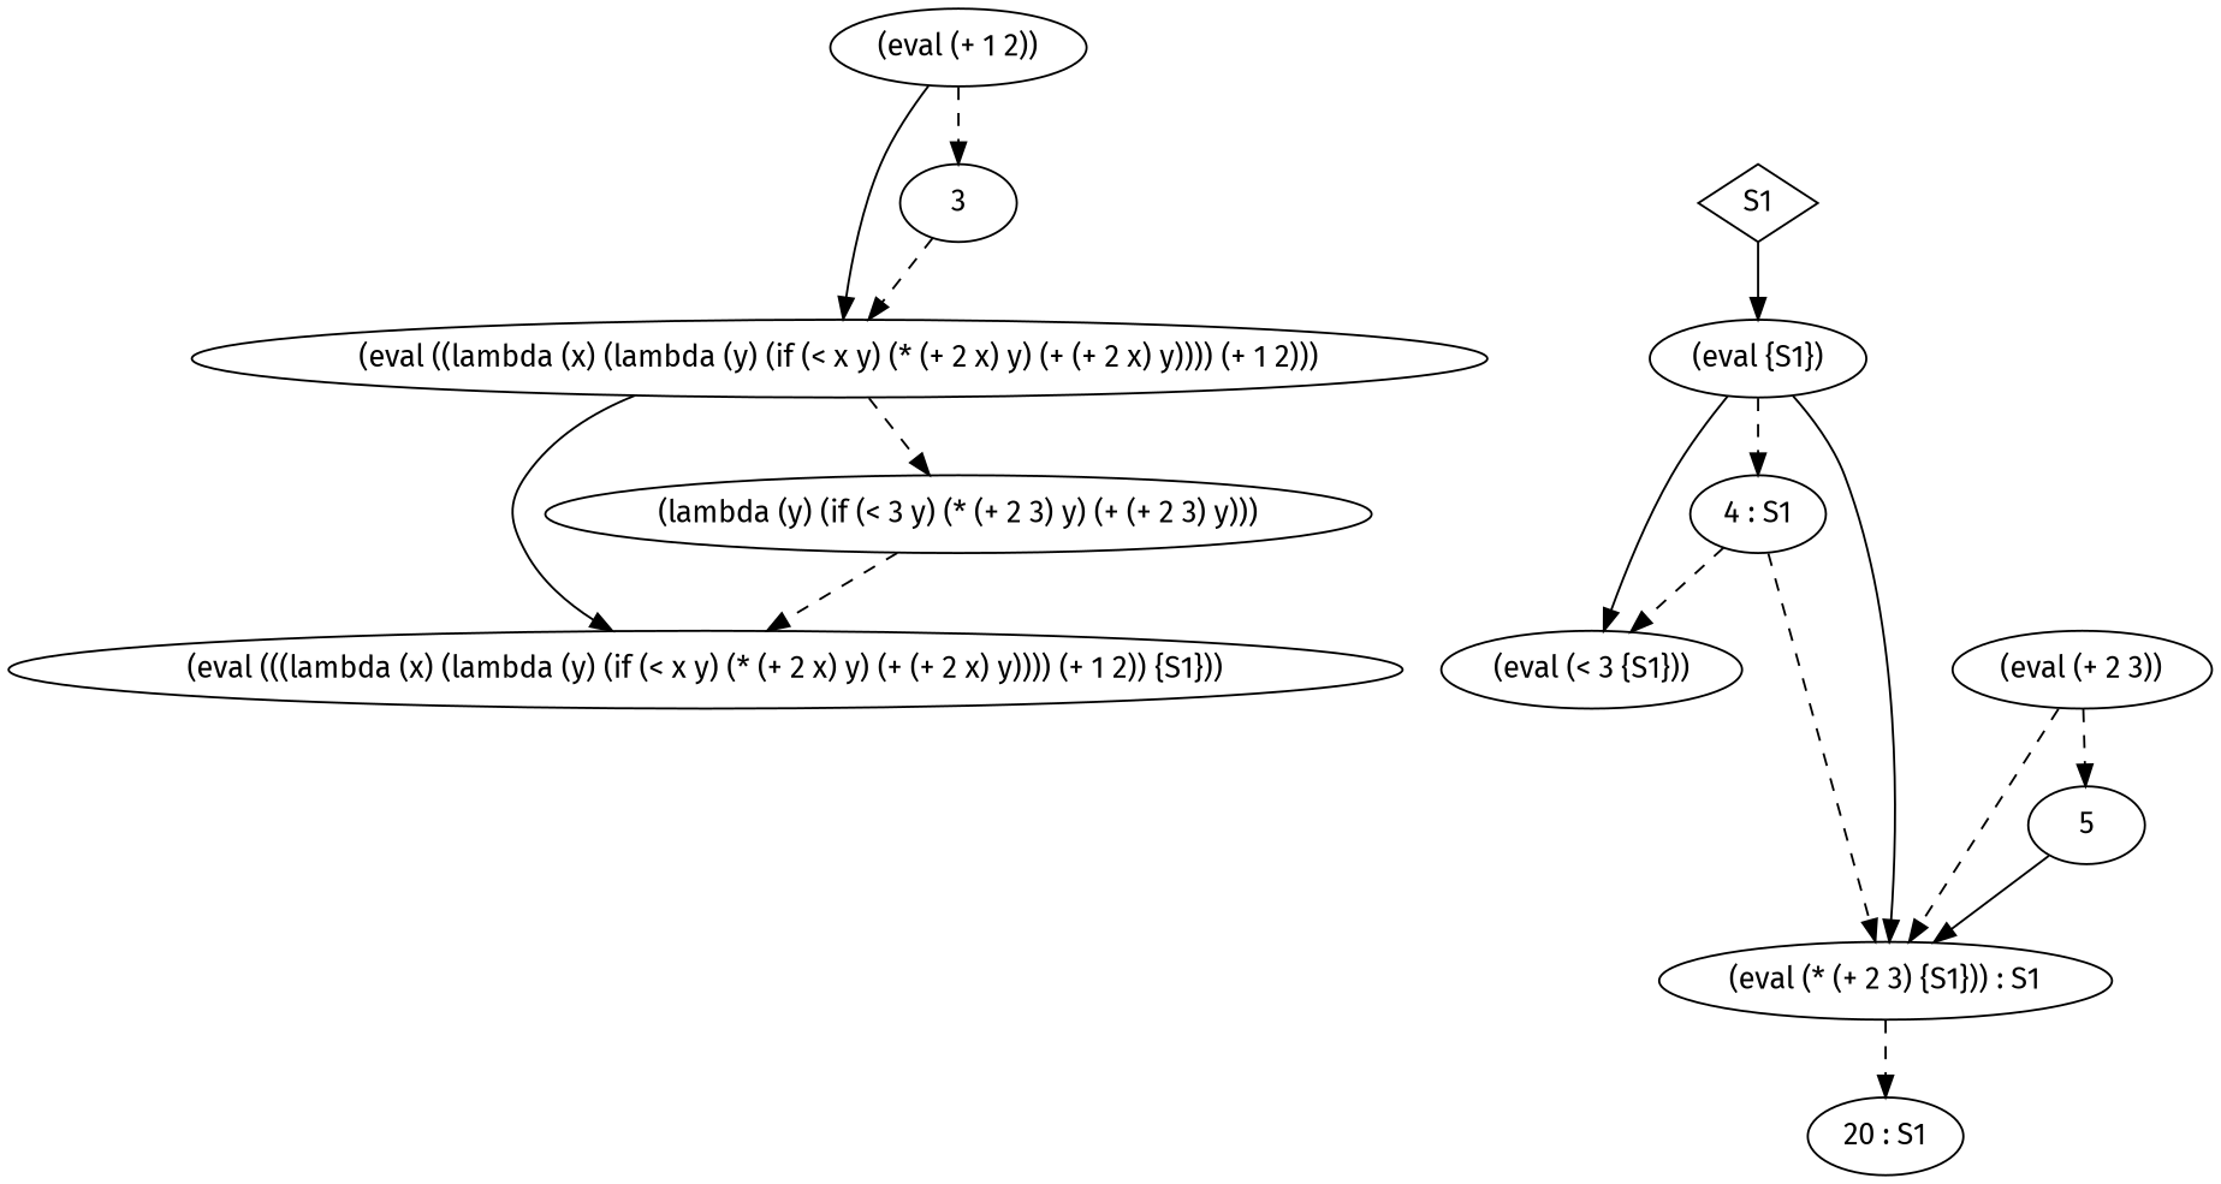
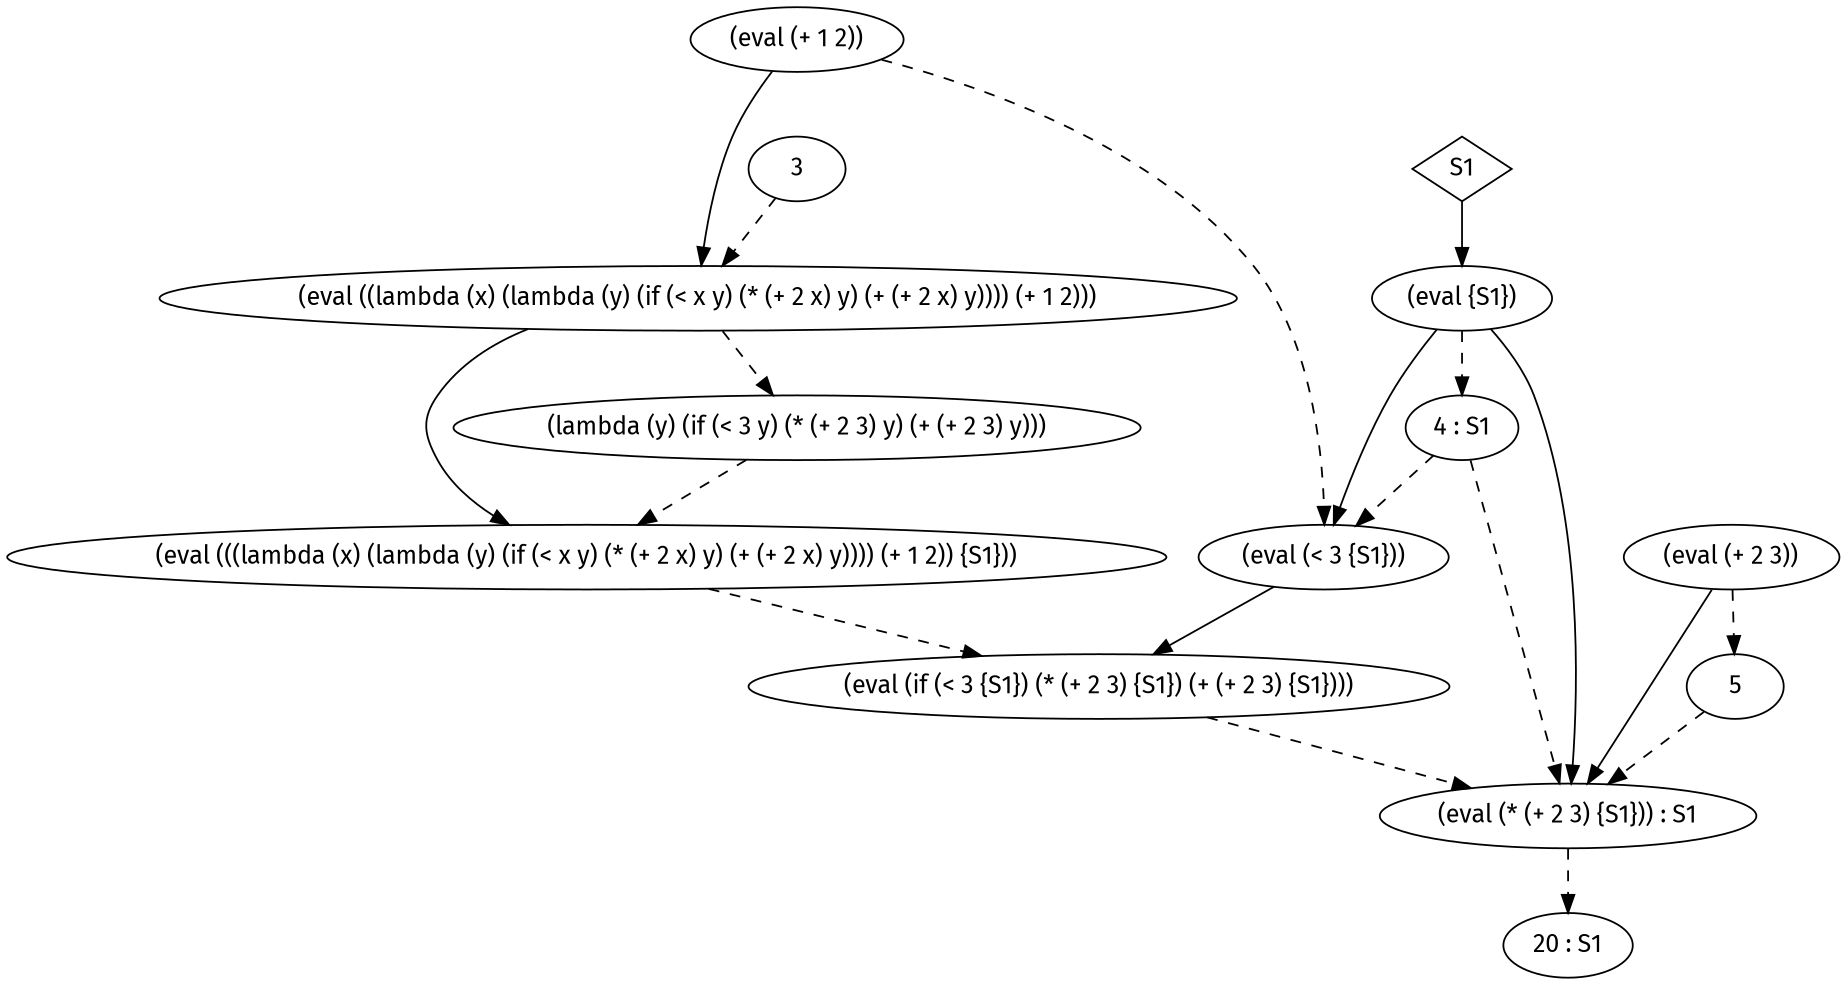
  digraph {
    fontname="Fira Sans"
    node [fontname="Fira Sans"]
    edge [fontname="Fira Sans" style=dashed]
    n1 [label="(eval (((lambda (x) (lambda (y) (if (< x y) (* (+ 2 x) y) (+ (+ 2 x) y)))) (+ 1 2)) {S1}))"]
    n2 [label="(eval ((lambda (x) (lambda (y) (if (< x y) (* (+ 2 x) y) (+ (+ 2 x) y)))) (+ 1 2)))"]
    n3 [label="(eval (+ 1 2))"]
    n4 [label=3]
    n5 [label="(lambda (y) (if (< 3 y) (* (+ 2 3) y) (+ (+ 2 3) y)))"]
    n6 [label="(eval {S1})"]
+   n7 [label="(eval (if (< 3 {S1}) (* (+ 2 3) {S1}) (+ (+ 2 3) {S1})))"]
    n8 [label="(eval (< 3 {S1}))"]
    n9 [label="4 : S1"]
    n10 [label="(eval (* (+ 2 3) {S1})) : S1"]
    n11 [label="(eval (+ 2 3))"]
    n12 [label=5]
    n13 [label="20 : S1"]
    S1 [shape=diamond]
    subgraph sub_1 {
      n1
      n2
      n3
      n4
      n5
      n6
+     n7
      n8
      n9
      n10
      n11
      n12
      n13
    }
    subgraph sub_2 {
      S1
    }
    subgraph sub_3 {
      n1
      n2
      n3
      n6
+     n7
      n8
      n10
      n11
      S1
    }
    subgraph sub_4 {
      n1
      n2
      n4
      n5
+     n7
      n8
      n9
      n10
      n12
    }
    subgraph sub_5 {
      n1
      n2
      n3
      n4
      n5
      n6
+     n7
      n8
      n9
      n10
      n11
      n12
      n13
    }
+   n1 -> n7
    n2 -> n1 [style=""]
    n2 -> n5
    n3 -> n2 [style=""]
-   n3 -> n4
+   n3 -> n8
    n4 -> n2
    n5 -> n1
    n6 -> n8 [style=""]
    n6 -> n9
    n6 -> n10 [style=""]
+   n7 -> n10
+   n8 -> n7 [style=""]
    n9 -> n8
    n9 -> n10
    n10 -> n13
-   n11 -> n10
+   n11 -> n10 [style=""]
    n11 -> n12
-   n12 -> n10 [style=solid]
+   n12 -> n10
    S1 -> n6 [style=""]
  }
